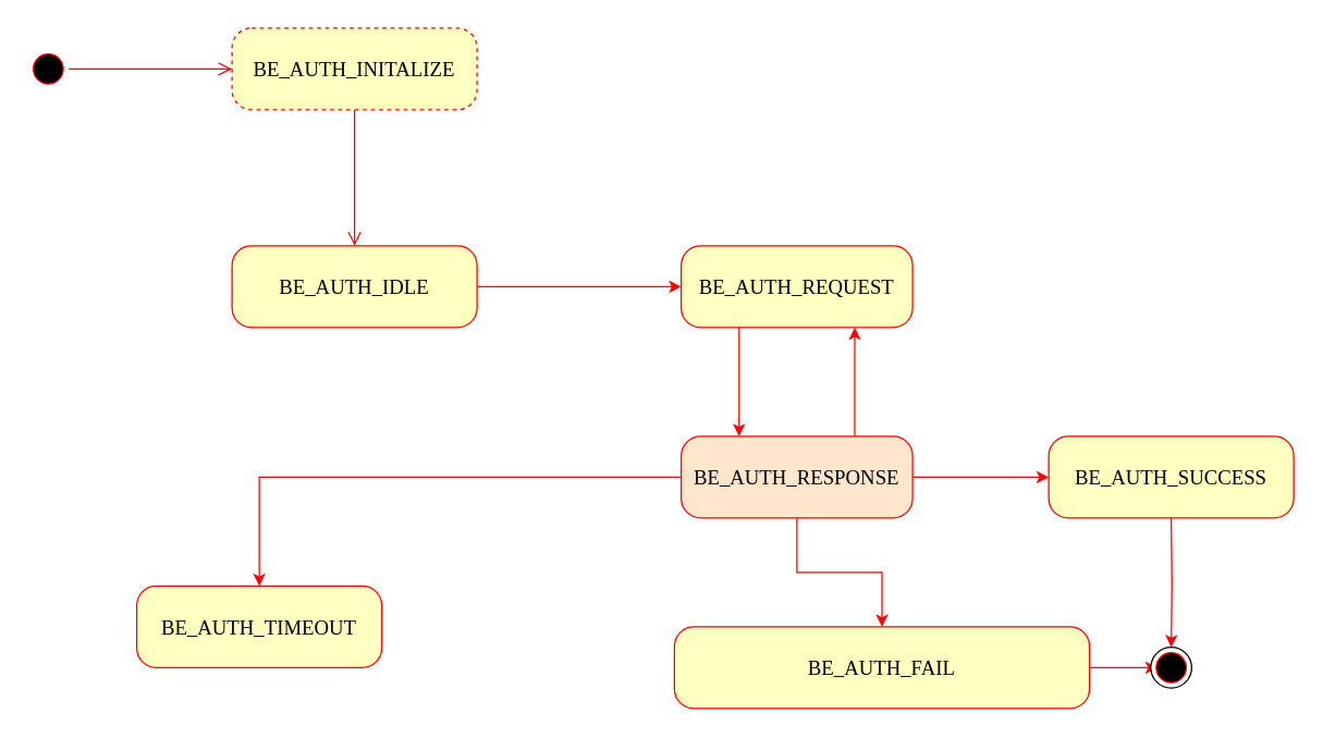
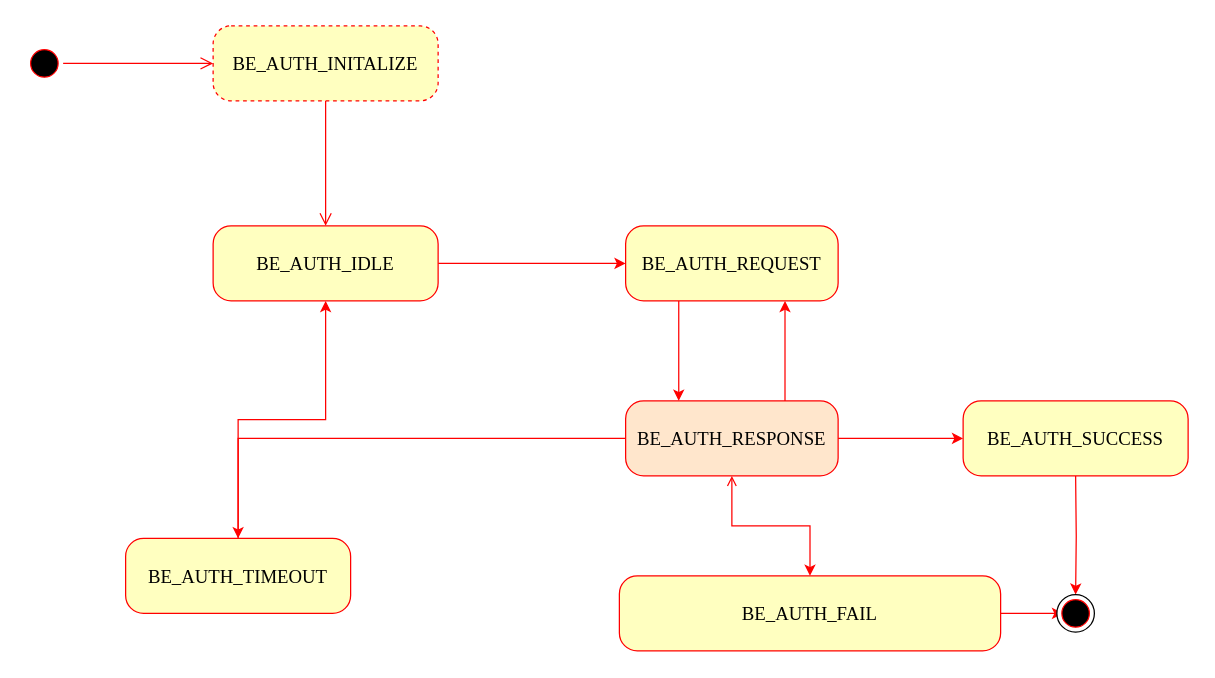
  <mxCell id="0" />
  <mxCell id="1" parent="0" />
  <mxCell id="2" value="" style="ellipse;html=1;shape=startState;fillColor=#000000;strokeColor=#ff0000;rounded=1;shadow=0;comic=0;labelBackgroundColor=none;fontFamily=Verdana;fontSize=12;fontColor=#000000;align=center;direction=south;" parent="1" vertex="1"><mxGeometry x="20" y="35" width="30" height="30" as="geometry" /></mxCell>
  <mxCell id="3" value="&lt;font style=&quot;font-size: 15px;&quot;&gt;BE_AUTH_INITALIZE&lt;/font&gt;" style="rounded=1;whiteSpace=wrap;html=1;arcSize=24;fillColor=#ffffc0;strokeColor=#ff0000;shadow=0;comic=0;labelBackgroundColor=none;fontFamily=Verdana;fontSize=12;fontColor=#000000;align=center;dashed=1;" parent="1" vertex="1"><mxGeometry x="170" y="20" width="180" height="60" as="geometry" /></mxCell>
  <mxCell id="4" style="edgeStyle=orthogonalEdgeStyle;rounded=0;orthogonalLoop=1;jettySize=auto;html=1;exitX=1;exitY=0.5;exitDx=0;exitDy=0;entryX=0;entryY=0.5;entryDx=0;entryDy=0;strokeColor=#FF0000;" edge="1" parent="1" source="5" target="9"><mxGeometry relative="1" as="geometry" /></mxCell>
  <mxCell id="5" value="&lt;font style=&quot;font-size: 15px;&quot;&gt;BE_AUTH_IDLE&lt;/font&gt;" style="rounded=1;whiteSpace=wrap;html=1;arcSize=24;fillColor=#ffffc0;strokeColor=#ff0000;shadow=0;comic=0;labelBackgroundColor=none;fontFamily=Verdana;fontSize=12;fontColor=#000000;align=center;" parent="1" vertex="1"><mxGeometry x="170" y="180" width="180" height="60" as="geometry" /></mxCell>
  <mxCell id="6" style="edgeStyle=orthogonalEdgeStyle;html=1;labelBackgroundColor=none;endArrow=open;endSize=8;strokeColor=#ff0000;fontFamily=Verdana;fontSize=12;align=left;" parent="1" source="2" target="3" edge="1"><mxGeometry relative="1" as="geometry" /></mxCell>
  <mxCell id="7" style="edgeStyle=orthogonalEdgeStyle;html=1;labelBackgroundColor=none;endArrow=open;endSize=8;strokeColor=#ff0000;fontFamily=Verdana;fontSize=12;align=left;" edge="1" parent="1" source="3" target="5"><mxGeometry relative="1" as="geometry"><mxPoint x="440" y="70" as="sourcePoint" /><mxPoint x="565" y="70" as="targetPoint" /></mxGeometry></mxCell>
  <mxCell id="8" style="edgeStyle=orthogonalEdgeStyle;rounded=0;orthogonalLoop=1;jettySize=auto;html=1;exitX=0.25;exitY=1;exitDx=0;exitDy=0;entryX=0.25;entryY=0;entryDx=0;entryDy=0;strokeColor=#FF0000;" edge="1" parent="1" source="9" target="12"><mxGeometry relative="1" as="geometry" /></mxCell>
  <mxCell id="9" value="&lt;font style=&quot;font-size: 15px;&quot;&gt;BE_AUTH_REQUEST&lt;/font&gt;" style="rounded=1;whiteSpace=wrap;html=1;arcSize=24;fillColor=#ffffc0;strokeColor=#ff0000;shadow=0;comic=0;labelBackgroundColor=none;fontFamily=Verdana;fontSize=12;fontColor=#000000;align=center;" vertex="1" parent="1"><mxGeometry x="500" y="180" width="170" height="60" as="geometry" /></mxCell>
  <mxCell id="10" style="edgeStyle=orthogonalEdgeStyle;rounded=0;orthogonalLoop=1;jettySize=auto;html=1;exitX=0.75;exitY=0;exitDx=0;exitDy=0;entryX=0.75;entryY=1;entryDx=0;entryDy=0;strokeColor=#FF0000;" edge="1" parent="1" source="12" target="9"><mxGeometry relative="1" as="geometry" /></mxCell>
  <mxCell id="11" style="edgeStyle=orthogonalEdgeStyle;rounded=0;orthogonalLoop=1;jettySize=auto;html=1;exitX=0;exitY=0.5;exitDx=0;exitDy=0;strokeColor=#FF0000;" edge="1" parent="1" source="12" target="17"><mxGeometry relative="1" as="geometry" /></mxCell>
  <mxCell id="12" value="&lt;font style=&quot;font-size: 15px;&quot;&gt;BE_AUTH_RESPONSE&lt;/font&gt;" style="rounded=1;whiteSpace=wrap;html=1;arcSize=24;fillColor=#ffe6cc;strokeColor=#ff0000;shadow=0;comic=0;labelBackgroundColor=none;fontFamily=Verdana;fontSize=12;fontColor=#000000;align=center;" vertex="1" parent="1"><mxGeometry x="500" y="320" width="170" height="60" as="geometry" /></mxCell>
- <mxCell id="13" value="" style="edgeStyle=orthogonalEdgeStyle;rounded=0;orthogonalLoop=1;jettySize=auto;html=1;startArrow=classic;startFill=1;endArrow=none;endFill=0;strokeColor=#FF0000;" edge="1" parent="1" source="15" target="12"><mxGeometry relative="1" as="geometry" /></mxCell>
+ <mxCell id="13" value="" style="edgeStyle=orthogonalEdgeStyle;rounded=0;orthogonalLoop=1;jettySize=auto;html=1;startArrow=classic;startFill=1;endArrow=open;endFill=0;strokeColor=#FF0000;" edge="1" parent="1" source="15" target="12"><mxGeometry relative="1" as="geometry" /></mxCell>
  <mxCell id="14" style="edgeStyle=orthogonalEdgeStyle;rounded=0;orthogonalLoop=1;jettySize=auto;html=1;exitX=1;exitY=0.5;exitDx=0;exitDy=0;entryX=0.5;entryY=0.833;entryDx=0;entryDy=0;entryPerimeter=0;strokeColor=#FF0000;" edge="1" parent="1" source="15" target="22"><mxGeometry relative="1" as="geometry"><mxPoint x="840" y="490" as="targetPoint" /></mxGeometry></mxCell>
  <mxCell id="15" value="&lt;span style=&quot;font-size: 15px;&quot;&gt;BE_AUTH_FAIL&lt;/span&gt;" style="rounded=1;whiteSpace=wrap;html=1;arcSize=24;fillColor=#ffffc0;strokeColor=#ff0000;shadow=0;comic=0;labelBackgroundColor=none;fontFamily=Verdana;fontSize=12;fontColor=#000000;align=center;" vertex="1" parent="1"><mxGeometry x="495" y="460" width="305" height="60" as="geometry" /></mxCell>
+ <mxCell id="16" style="edgeStyle=orthogonalEdgeStyle;rounded=0;orthogonalLoop=1;jettySize=auto;html=1;exitX=0.5;exitY=0;exitDx=0;exitDy=0;strokeColor=#FF0000;" edge="1" parent="1" source="17" target="5"><mxGeometry relative="1" as="geometry" /></mxCell>
  <mxCell id="17" value="&lt;font style=&quot;font-size: 15px;&quot;&gt;BE_AUTH_TIMEOUT&lt;/font&gt;" style="rounded=1;whiteSpace=wrap;html=1;arcSize=24;fillColor=#ffffc0;strokeColor=#ff0000;shadow=0;comic=0;labelBackgroundColor=none;fontFamily=Verdana;fontSize=12;fontColor=#000000;align=center;" vertex="1" parent="1"><mxGeometry x="100" y="430" width="180" height="60" as="geometry" /></mxCell>
  <mxCell id="18" style="edgeStyle=orthogonalEdgeStyle;rounded=0;orthogonalLoop=1;jettySize=auto;html=1;exitX=0.5;exitY=1;exitDx=0;exitDy=0;entryX=0.5;entryY=0;entryDx=0;entryDy=0;strokeColor=#FF0000;" edge="1" parent="1" target="21"><mxGeometry relative="1" as="geometry"><mxPoint x="860" y="380" as="sourcePoint" /></mxGeometry></mxCell>
  <mxCell id="19" value="&lt;font style=&quot;font-size: 15px;&quot;&gt;BE_AUTH_SUCCESS&lt;/font&gt;" style="rounded=1;whiteSpace=wrap;html=1;arcSize=24;fillColor=#ffffc0;strokeColor=#ff0000;shadow=0;comic=0;labelBackgroundColor=none;fontFamily=Verdana;fontSize=12;fontColor=#000000;align=center;" vertex="1" parent="1"><mxGeometry x="770" y="320" width="180" height="60" as="geometry" /></mxCell>
  <mxCell id="20" value="" style="endArrow=classic;html=1;rounded=0;exitX=1;exitY=0.5;exitDx=0;exitDy=0;strokeColor=#FF0000;" edge="1" parent="1" source="12"><mxGeometry width="50" height="50" relative="1" as="geometry"><mxPoint x="410" y="340" as="sourcePoint" /><mxPoint x="770" y="350" as="targetPoint" /></mxGeometry></mxCell>
  <mxCell id="21" value="" style="ellipse;whiteSpace=wrap;html=1;aspect=fixed;" vertex="1" parent="1"><mxGeometry x="845" y="475" width="30" height="30" as="geometry" /></mxCell>
  <mxCell id="22" value="" style="ellipse;html=1;shape=startState;fillColor=#000000;strokeColor=#ff0000;rounded=1;shadow=0;comic=0;labelBackgroundColor=none;fontFamily=Verdana;fontSize=12;fontColor=#000000;align=center;direction=south;" vertex="1" parent="1"><mxGeometry x="845" y="475" width="30" height="30" as="geometry" /></mxCell>
